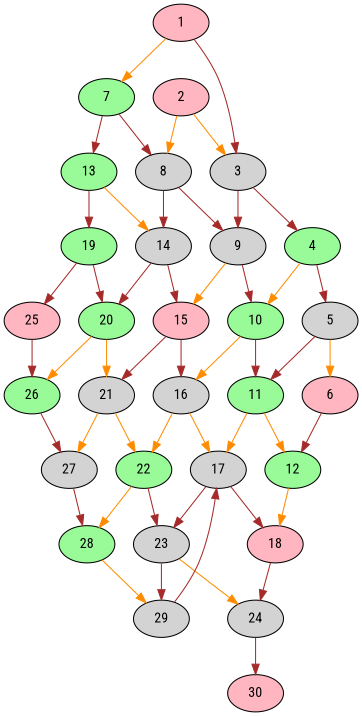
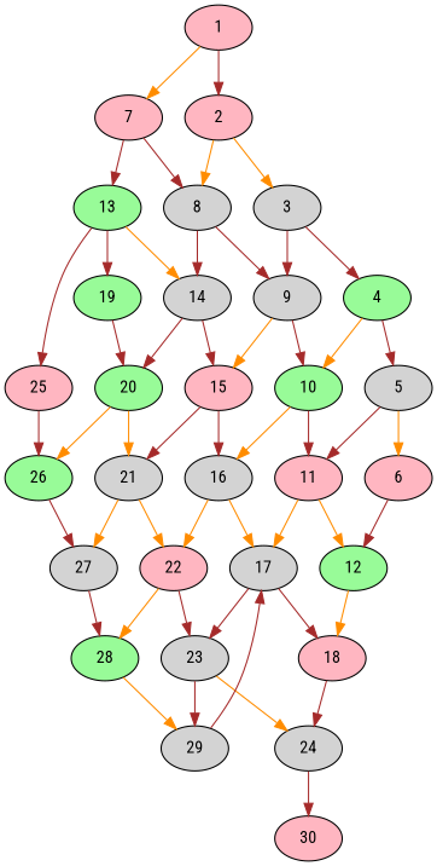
  digraph {
    fontname="Roboto Condensed"
    node [fillcolor=lightgrey fontname="Roboto Condensed" style=filled]
    edge [color=brown fontname="Roboto Condensed"]
    1 [fillcolor=lightpink]
-   7 [fillcolor=palegreen]
+   7 [fillcolor=lightpink]
    2 [fillcolor=lightpink]
    8
    13 [fillcolor=palegreen]
    3
    9
    14
    19 [fillcolor=palegreen]
    4 [fillcolor=palegreen]
    10 [fillcolor=palegreen]
    15 [fillcolor=lightpink]
    20 [fillcolor=palegreen]
    5
-   11 [fillcolor=palegreen]
+   11 [fillcolor=lightpink]
    16
    21
    6 [fillcolor=lightpink]
    12 [fillcolor=palegreen]
    17
-   22 [fillcolor=palegreen]
+   22 [fillcolor=lightpink]
    18 [fillcolor=lightpink]
    23
    24
    25 [fillcolor=lightpink]
    26 [fillcolor=palegreen]
    27
    28 [fillcolor=palegreen]
    29
    30 [fillcolor=lightpink]
    1 -> 7 [color=darkorange]
-   1 -> 3
+   1 -> 2
    7 -> 8
    7 -> 13
    2 -> 8 [color=darkorange]
    2 -> 3 [color=darkorange]
    8 -> 9
    8 -> 14
    13 -> 14 [color=darkorange]
    13 -> 19
    3 -> 9
    3 -> 4
    9 -> 10
    9 -> 15 [color=darkorange]
    14 -> 15
    14 -> 20
    19 -> 20
-   19 -> 25
+   13 -> 25
    4 -> 10 [color=darkorange]
    4 -> 5
    10 -> 11
    10 -> 16 [color=darkorange]
    15 -> 16
    15 -> 21
    20 -> 21 [color=darkorange]
    20 -> 26 [color=darkorange]
    5 -> 11
    5 -> 6 [color=darkorange]
    11 -> 12 [color=darkorange]
    11 -> 17 [color=darkorange]
    16 -> 17 [color=darkorange]
    16 -> 22 [color=darkorange]
    21 -> 22 [color=darkorange]
    21 -> 27 [color=darkorange]
    6 -> 12
    12 -> 18 [color=darkorange]
    17 -> 18
    17 -> 23
    22 -> 23
    22 -> 28 [color=darkorange]
    18 -> 24
    23 -> 24 [color=darkorange]
    23 -> 29
    24 -> 30
    25 -> 26
    26 -> 27
    27 -> 28
    28 -> 29 [color=darkorange]
    29 -> 17
  }
